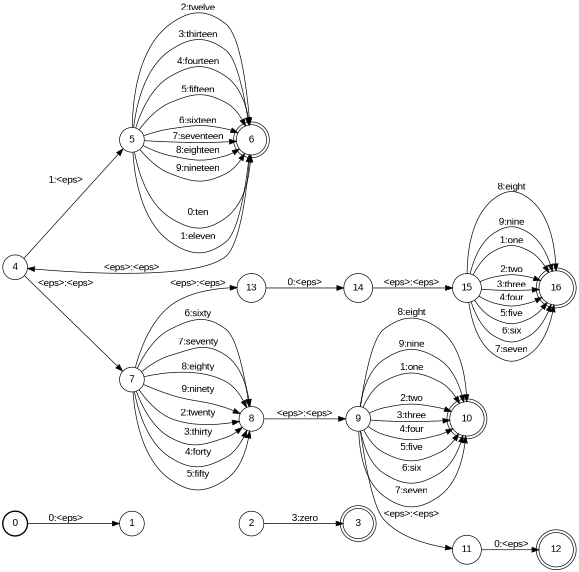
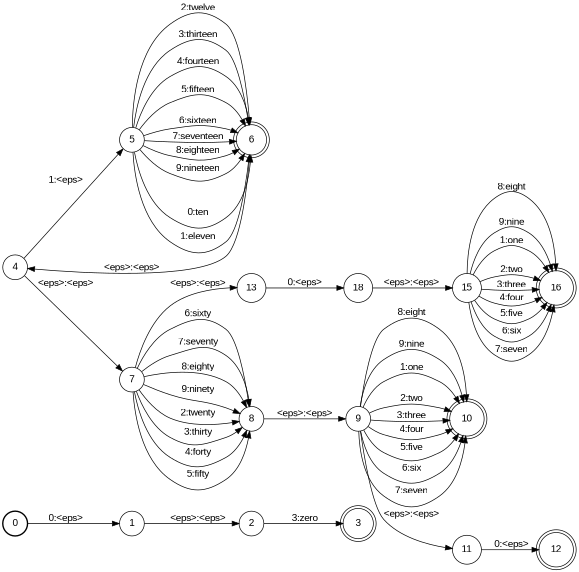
  digraph {
    fontname="Liberation Sans"
    nodesep=0.25
    rankdir=LR
    ranksep=0.4
    node [fontname="Liberation Sans" fontsize=14 shape=circle style=solid]
    edge [fontname="Liberation Sans" fontsize=14]
    n1 [label=0 style=bold]
    n2 [label=1]
    n3 [label=2]
    n4 [label=4]
    n5 [label=5]
    n6 [label=7]
    n7 [label=3 shape=doublecircle]
    n8 [label=6 shape=doublecircle]
    n9 [label=8]
    n10 [label=13]
    n11 [label=9]
-   n12 [label=14]
+   n12 [label=18]
    n13 [label=10 shape=doublecircle]
    n14 [label=11]
    n15 [label=15]
    n16 [label=12 shape=doublecircle]
    n17 [label=16 shape=doublecircle]
    n1 -> n2 [label="0:<eps>"]
+   n2 -> n3 [label="<eps>:<eps>"]
    n3 -> n7 [label="3:zero"]
    n4 -> n5 [label="1:<eps>"]
    n4 -> n6 [label="<eps>:<eps>"]
    n5 -> n8 [label="0:ten"]
    n5 -> n8 [label="1:eleven"]
    n5 -> n8 [label="2:twelve"]
    n5 -> n8 [label="3:thirteen"]
    n5 -> n8 [label="4:fourteen"]
    n5 -> n8 [label="5:fifteen"]
    n5 -> n8 [label="6:sixteen"]
    n5 -> n8 [label="7:seventeen"]
    n5 -> n8 [label="8:eighteen"]
    n5 -> n8 [label="9:nineteen"]
    n6 -> n9 [label="2:twenty"]
    n6 -> n9 [label="3:thirty"]
    n6 -> n9 [label="4:forty"]
    n6 -> n9 [label="5:fifty"]
    n6 -> n9 [label="6:sixty"]
    n6 -> n9 [label="7:seventy"]
    n6 -> n9 [label="8:eighty"]
    n6 -> n9 [label="9:ninety"]
    n6 -> n10 [label="<eps>:<eps>"]
    n8 -> n4 [label="<eps>:<eps>"]
    n9 -> n11 [label="<eps>:<eps>"]
    n10 -> n12 [label="0:<eps>"]
    n11 -> n13 [label="1:one"]
    n11 -> n13 [label="2:two"]
    n11 -> n13 [label="3:three"]
    n11 -> n13 [label="4:four"]
    n11 -> n13 [label="5:five"]
    n11 -> n13 [label="6:six"]
    n11 -> n13 [label="7:seven"]
    n11 -> n13 [label="8:eight"]
    n11 -> n13 [label="9:nine"]
    n11 -> n14 [label="<eps>:<eps>"]
    n12 -> n15 [label="<eps>:<eps>"]
    n14 -> n16 [label="0:<eps>"]
    n15 -> n17 [label="1:one"]
    n15 -> n17 [label="2:two"]
    n15 -> n17 [label="3:three"]
    n15 -> n17 [label="4:four"]
    n15 -> n17 [label="5:five"]
    n15 -> n17 [label="6:six"]
    n15 -> n17 [label="7:seven"]
    n15 -> n17 [label="8:eight"]
    n15 -> n17 [label="9:nine"]
  }
